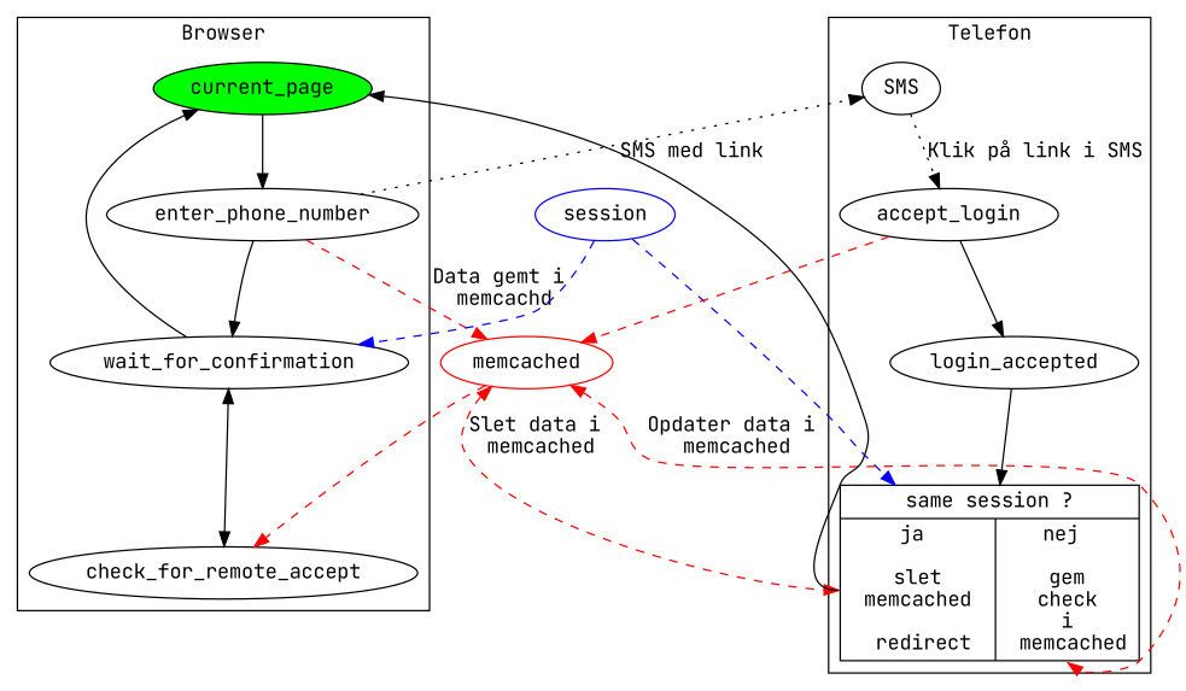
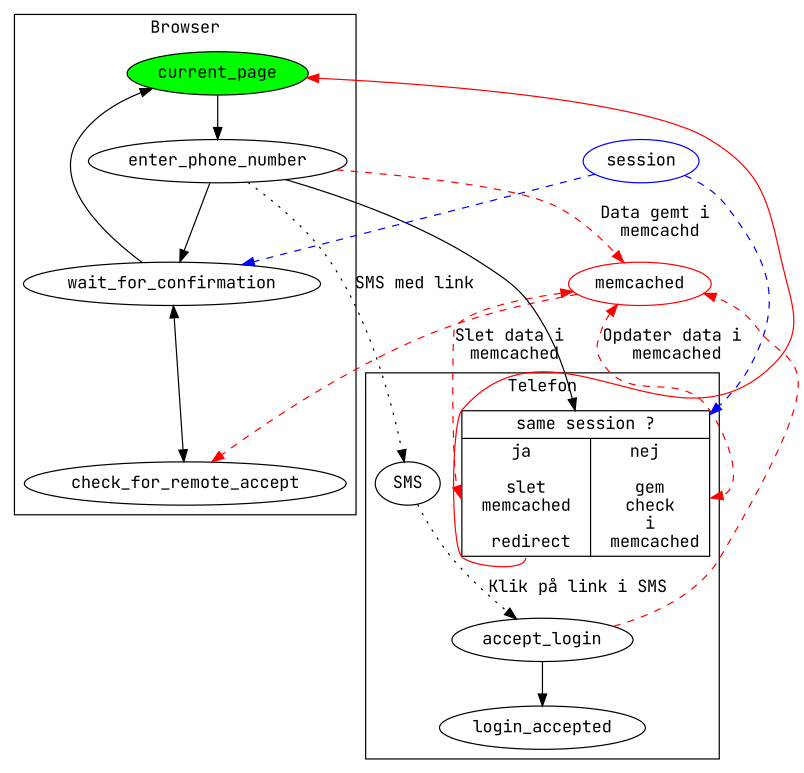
  digraph {
    fontname="JetBrains Mono"
    node [fontname="JetBrains Mono"]
    edge [fontname="JetBrains Mono"]
    memcached [color=red]
    enter_phone_number
    session [color=blue]
    check_for_remote_accept
    accept_login
    n6 [label="{same session ?|{ <ja> ja \n \n slet \n memcached \n \n redirect | <nej> nej \n \n gem \n check \n i \n memcached}}" shape=record]
    wait_for_confirmation
    current_page [fillcolor=green style=filled]
    login_accepted
    SMS
    subgraph sub_1 {
      memcached
      enter_phone_number
      session
      check_for_remote_accept
      accept_login
      n6
      wait_for_confirmation
    }
    subgraph cluster_2 {
      label=Browser
      enter_phone_number
      check_for_remote_accept
      wait_for_confirmation
      current_page
    }
    subgraph cluster_3 {
      label=Telefon
      accept_login
      n6
      login_accepted
      SMS
    }
    memcached -> check_for_remote_accept [color=red style=dashed]
    memcached -> n6 [color=red dir=both headport=ja label="Slet data i \nmemcached" style=dashed]
    memcached -> n6 [color=red dir=both headport=nej label="Opdater data i \nmemcached" style=dashed]
    enter_phone_number -> memcached [color=red label="Data gemt i \nmemcachd" style=dashed]
    enter_phone_number -> wait_for_confirmation
    enter_phone_number -> SMS [label="SMS med link" style=dotted]
    session -> n6 [color=blue style=dashed]
    session -> wait_for_confirmation [color=blue style=dashed]
    accept_login -> memcached [color=red style=dashed]
    accept_login -> login_accepted
    wait_for_confirmation -> check_for_remote_accept [dir=both]
    current_page -> enter_phone_number
-   current_page -> n6 [dir=back headport=ja]
+   current_page -> n6 [dir=back headport=ja color=red]
    current_page -> wait_for_confirmation [dir=back]
-   login_accepted -> n6
+   enter_phone_number -> n6
    SMS -> accept_login [label="Klik på link i SMS" style=dotted]
  }
